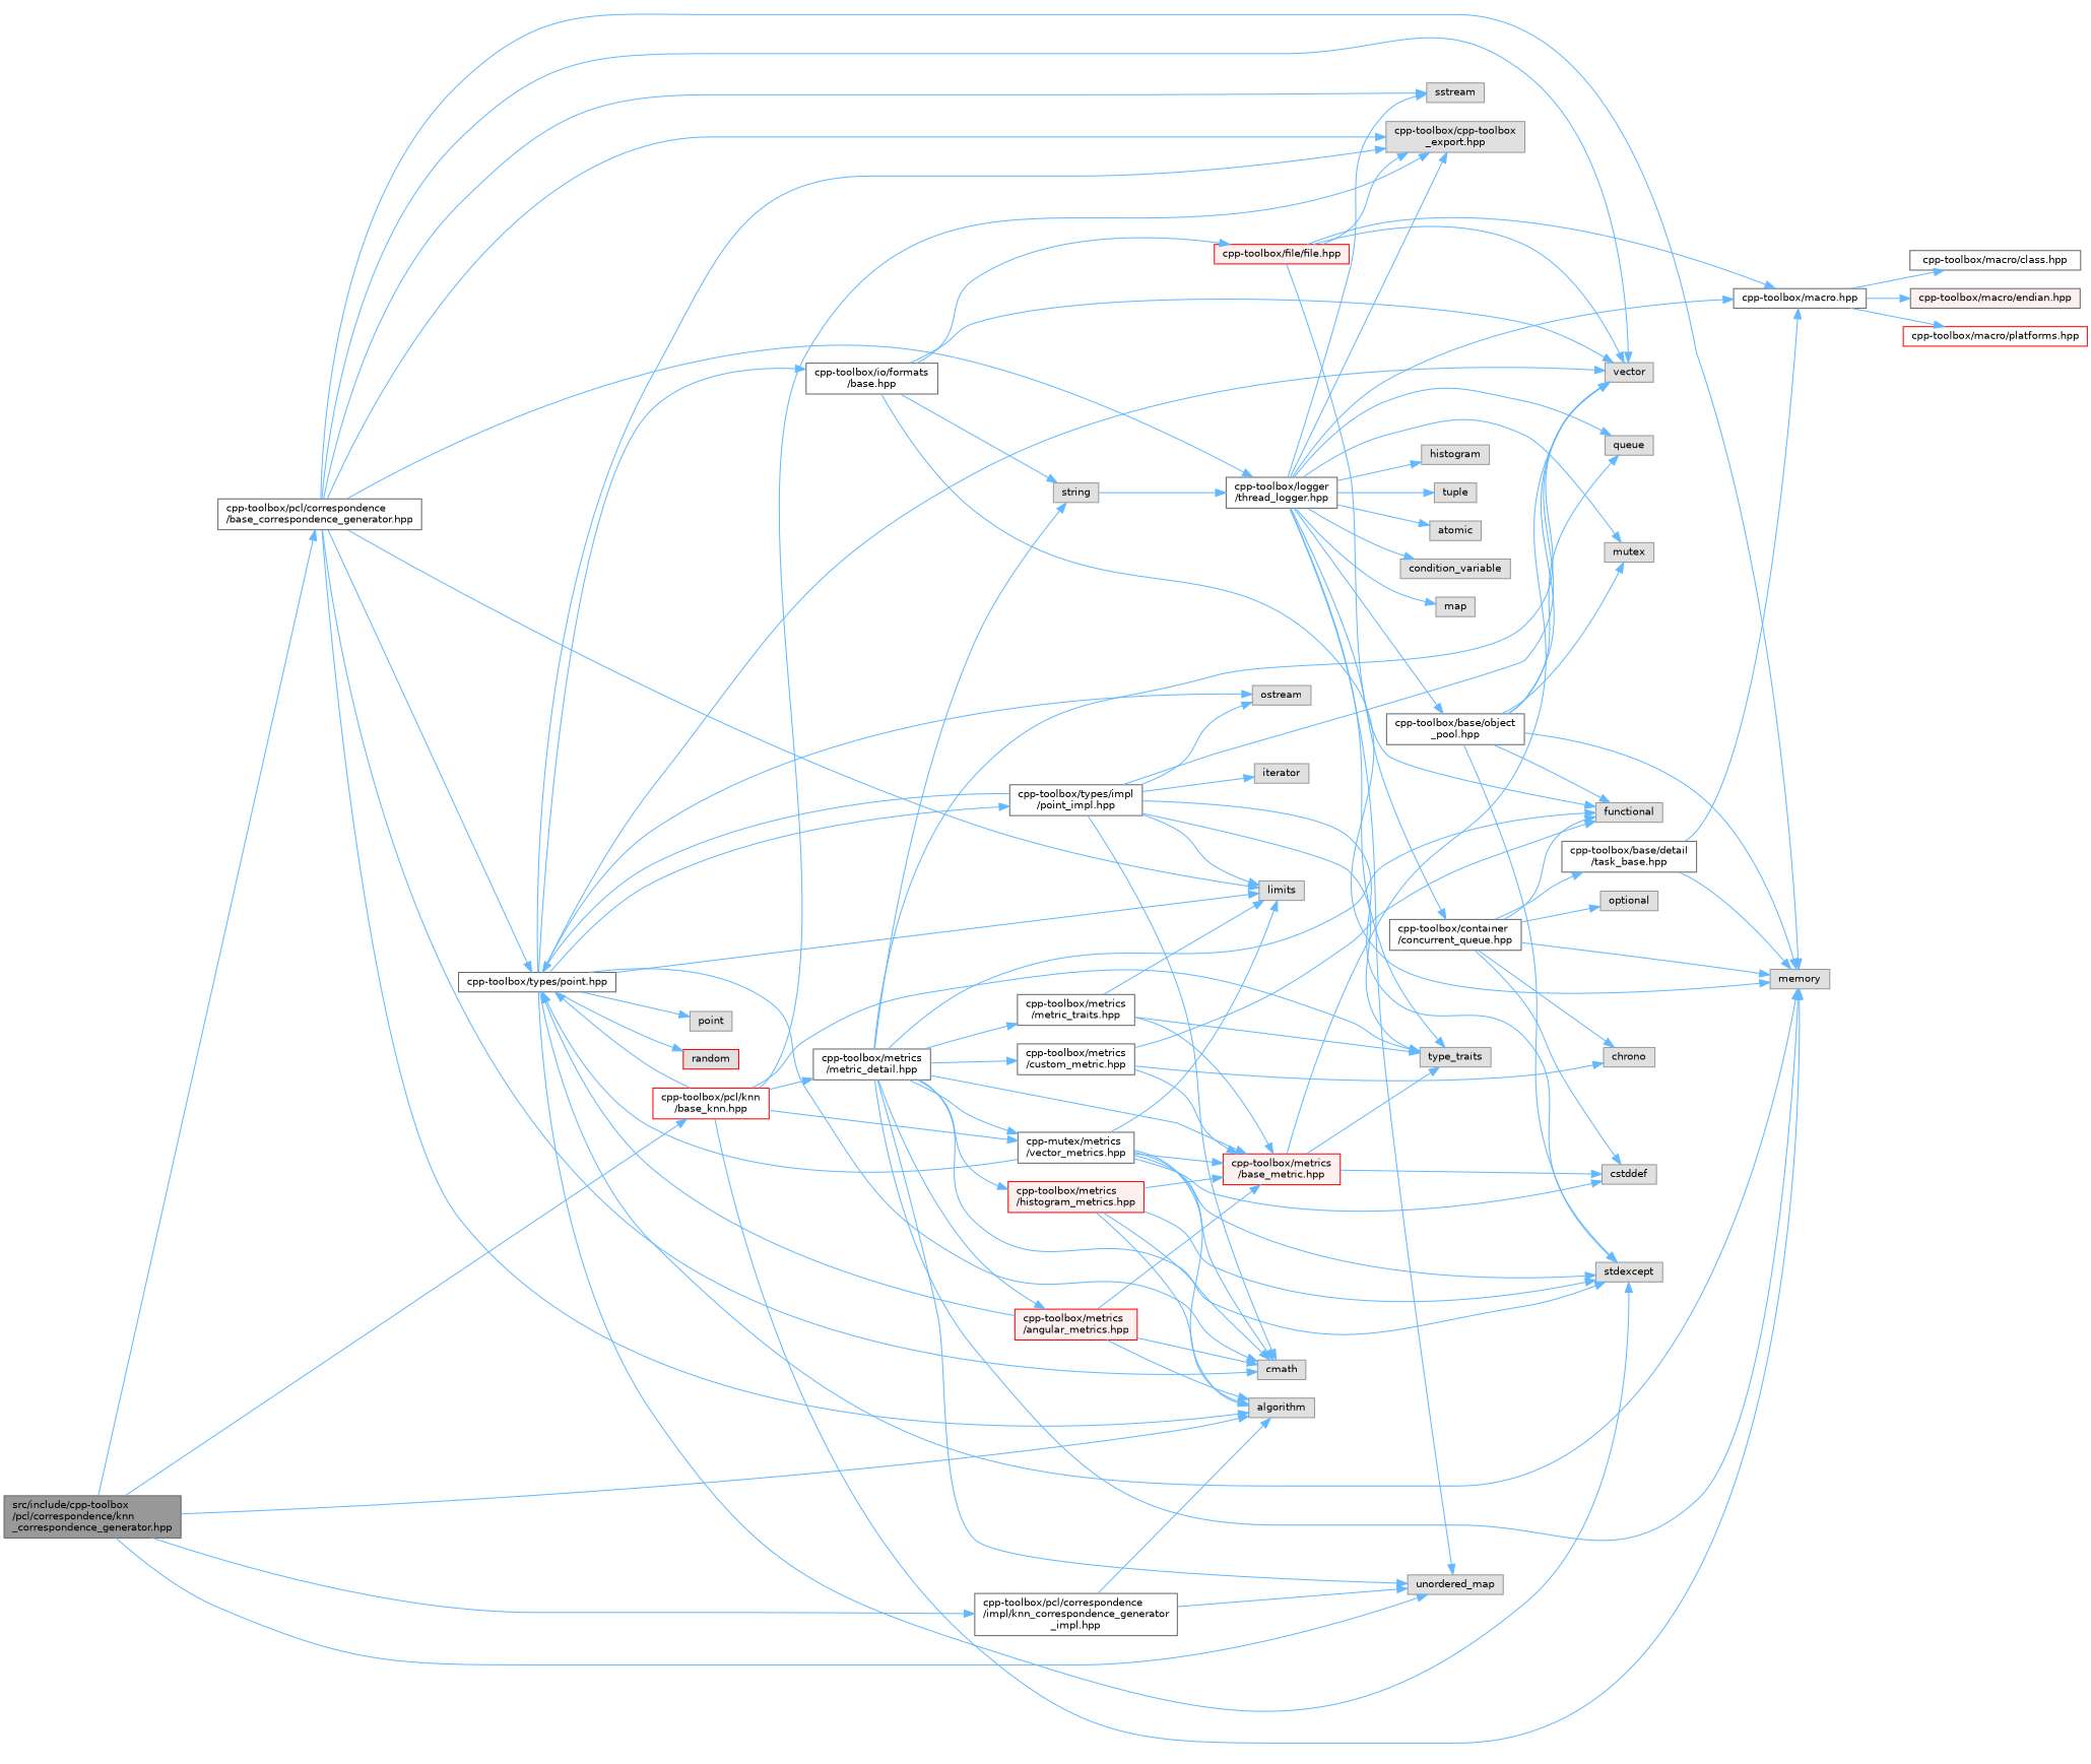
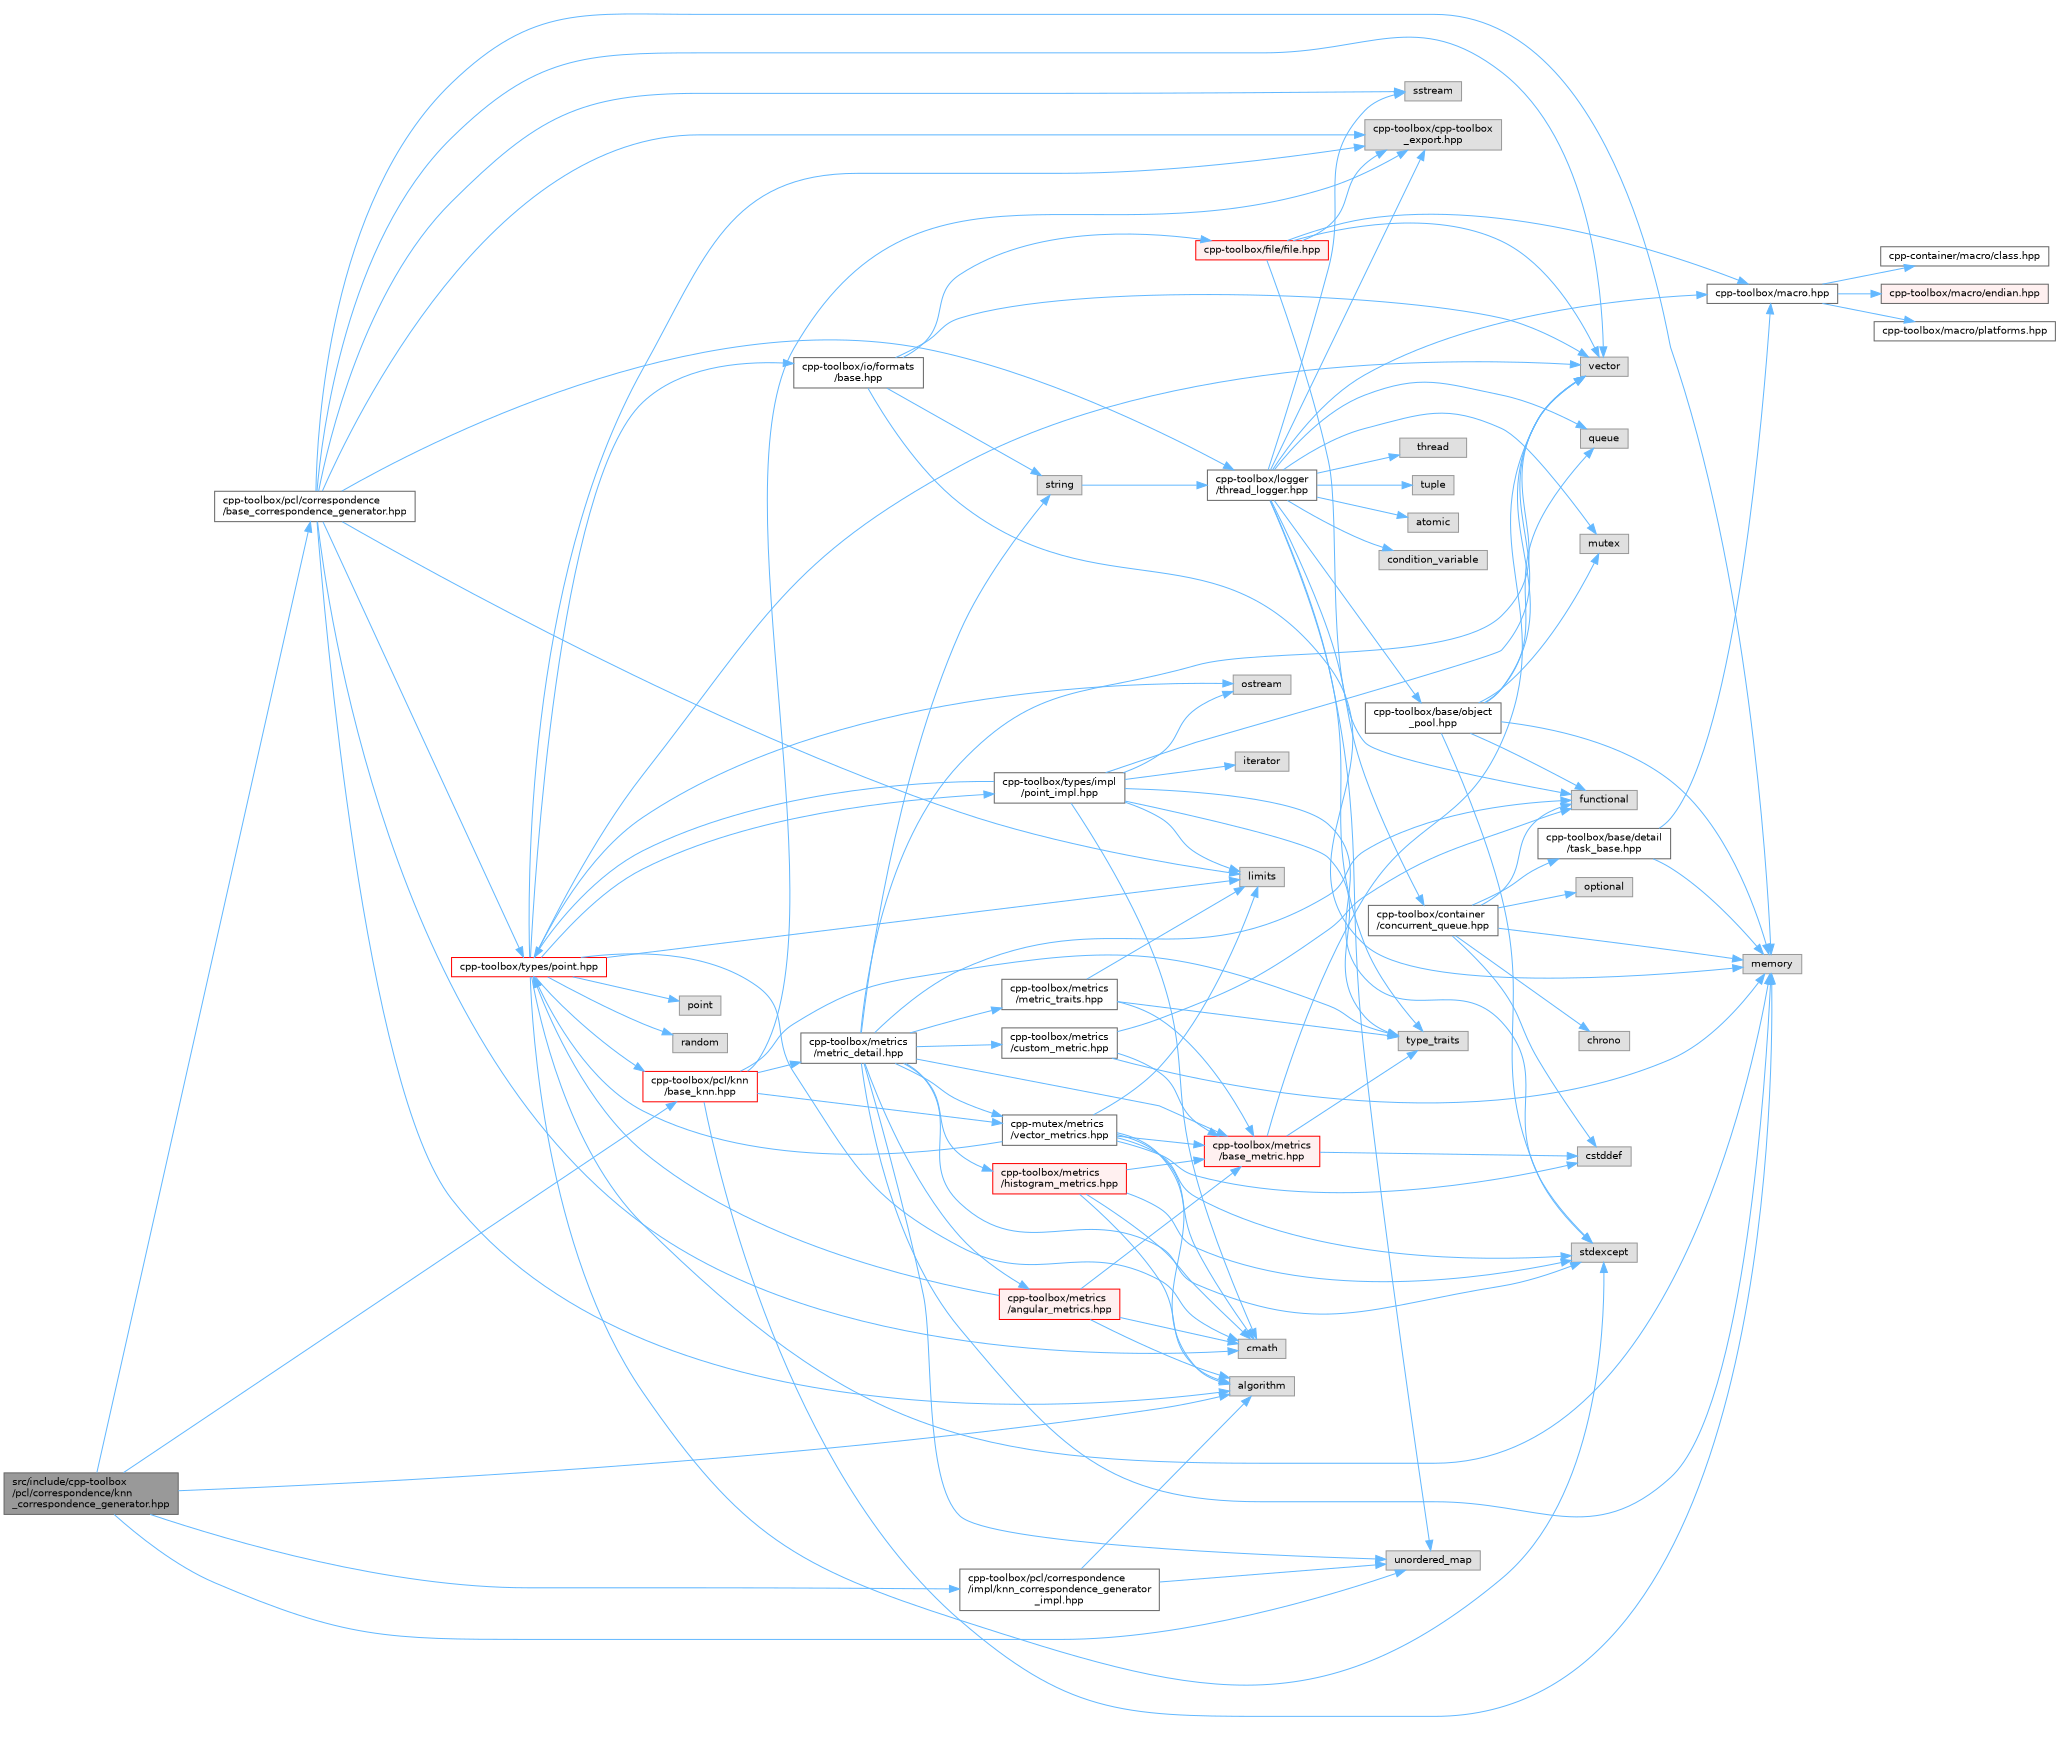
  digraph {
    rankdir=LR
    node [color=grey60 fillcolor="#E0E0E0" fontname=Helvetica fontsize=10 shape=box style=filled]
    edge [color=steelblue1 fontname=Helvetica fontsize=10 labelfontname=Helvetica labelfontsize=10 style=solid]
    n1 [color=gray40 fillcolor=grey60 fontcolor=black height=0.2 label="src/include/cpp-toolbox\l/pcl/correspondence/knn\l_correspondence_generator.hpp" width=0.4]
    n2 [color=grey40 fillcolor=white height=0.2 label="cpp-toolbox/pcl/correspondence\l/base_correspondence_generator.hpp" width=0.4]
    n3 [height=0.2 label=algorithm width=0.4]
    n4 [height=0.2 label=unordered_map width=0.4]
    n5 [color=red fillcolor=white height=0.2 label="cpp-toolbox/pcl/knn\l/base_knn.hpp" width=0.4]
    n6 [color=grey40 fillcolor=white height=0.2 label="cpp-toolbox/pcl/correspondence\l/impl/knn_correspondence_generator\l_impl.hpp" width=0.4]
    n7 [height=0.2 label=memory width=0.4]
    n8 [height=0.2 label=vector width=0.4]
    n9 [height=0.2 label=sstream width=0.4]
    n10 [height=0.2 label=limits width=0.4]
    n11 [height=0.2 label=cmath width=0.4]
-   n12 [color=grey40 fillcolor=white height=0.2 label="cpp-toolbox/types/point.hpp" width=0.4]
+   n12 [color=red fillcolor=white height=0.2 label="cpp-toolbox/types/point.hpp" width=0.4]
    n13 [height=0.2 label="cpp-toolbox/cpp-toolbox\l_export.hpp" width=0.4]
    n14 [color=grey40 fillcolor=white height=0.2 label="cpp-toolbox/logger\l/thread_logger.hpp" width=0.4]
    n15 [height=0.2 label=type_traits width=0.4]
    n16 [color=grey40 fillcolor=white height=0.2 label="cpp-mutex/metrics\l/vector_metrics.hpp" width=0.4]
    n17 [color=grey40 fillcolor=white height=0.2 label="cpp-toolbox/metrics\l/metric_detail.hpp" width=0.4]
    n18 [height=0.2 label=point width=0.4]
    n19 [height=0.2 label=ostream width=0.4]
-   n20 [color=red height=0.2 label=random width=0.4]
+   n20 [height=0.2 label=random width=0.4]
    n21 [height=0.2 label=stdexcept width=0.4]
    n22 [color=grey40 fillcolor=white height=0.2 label="cpp-toolbox/io/formats\l/base.hpp" width=0.4]
    n23 [color=grey40 fillcolor=white height=0.2 label="cpp-toolbox/types/impl\l/point_impl.hpp" width=0.4]
    n24 [color=grey40 fillcolor=white height=0.2 label="cpp-toolbox/macro.hpp" width=0.4]
    n25 [height=0.2 label=atomic width=0.4]
    n26 [height=0.2 label=condition_variable width=0.4]
-   n27 [height=0.2 label=map width=0.4]
    n28 [height=0.2 label=mutex width=0.4]
    n29 [height=0.2 label=queue width=0.4]
-   n30 [height=0.2 label=histogram width=0.4]
+   n30 [height=0.2 label=thread width=0.4]
    n31 [height=0.2 label=tuple width=0.4]
    n32 [color=grey40 fillcolor=white height=0.2 label="cpp-toolbox/container\l/concurrent_queue.hpp" width=0.4]
    n33 [color=grey40 fillcolor=white height=0.2 label="cpp-toolbox/base/object\l_pool.hpp" width=0.4]
    n34 [height=0.2 label=string width=0.4]
    n35 [color=red fillcolor="#FFF0F0" height=0.2 label="cpp-toolbox/file/file.hpp" width=0.4]
    n36 [height=0.2 label=iterator width=0.4]
    n37 [height=0.2 label=functional width=0.4]
-   n38 [color=grey40 fillcolor=white height=0.2 label="cpp-toolbox/macro/class.hpp" width=0.4]
+   n38 [color=grey40 fillcolor=white height=0.2 label="cpp-container/macro/class.hpp" width=0.4]
    n39 [color=grey40 fillcolor="#FFF0F0" height=0.2 label="cpp-toolbox/macro/endian.hpp" width=0.4]
-   n40 [color=red fillcolor=white height=0.2 label="cpp-toolbox/macro/platforms.hpp" width=0.4]
+   n40 [color=grey40 fillcolor=white height=0.2 label="cpp-toolbox/macro/platforms.hpp" width=0.4]
    n41 [height=0.2 label=chrono width=0.4]
    n42 [height=0.2 label=cstddef width=0.4]
    n43 [height=0.2 label=optional width=0.4]
    n44 [color=grey40 fillcolor=white height=0.2 label="cpp-toolbox/base/detail\l/task_base.hpp" width=0.4]
    n45 [color=red fillcolor="#FFF0F0" height=0.2 label="cpp-toolbox/metrics\l/base_metric.hpp" width=0.4]
    n46 [color=grey40 fillcolor=white height=0.2 label="cpp-toolbox/metrics\l/metric_traits.hpp" width=0.4]
    n47 [color=red fillcolor="#FFF0F0" height=0.2 label="cpp-toolbox/metrics\l/histogram_metrics.hpp" width=0.4]
    n48 [color=red fillcolor="#FFF0F0" height=0.2 label="cpp-toolbox/metrics\l/angular_metrics.hpp" width=0.4]
    n49 [color=grey40 fillcolor=white height=0.2 label="cpp-toolbox/metrics\l/custom_metric.hpp" width=0.4]
    n1 -> n2
    n1 -> n3
    n1 -> n4
    n1 -> n5
    n1 -> n6
    n2 -> n3
    n2 -> n7
    n2 -> n8
    n2 -> n9
    n2 -> n10
    n2 -> n11
    n2 -> n12
    n2 -> n13
    n2 -> n14
    n5 -> n7
-   n5 -> n12
+   n12 -> n5
    n5 -> n13
    n5 -> n15
    n5 -> n16
    n5 -> n17
    n6 -> n3
    n6 -> n4
    n12 -> n7
    n12 -> n8
    n12 -> n10
    n12 -> n11
    n12 -> n13
    n12 -> n18
    n12 -> n19
    n12 -> n20
    n12 -> n21
    n12 -> n22
    n12 -> n23
    n14 -> n4
    n14 -> n9
    n14 -> n13
    n14 -> n15
    n14 -> n24
    n14 -> n25
    n14 -> n26
-   n14 -> n27
    n14 -> n28
    n14 -> n29
    n14 -> n30
    n14 -> n31
    n14 -> n32
    n14 -> n33
    n16 -> n3
    n16 -> n10
    n16 -> n11
    n16 -> n12
    n16 -> n21
    n16 -> n42
    n16 -> n45
    n17 -> n4
    n17 -> n7
    n17 -> n8
    n17 -> n16
    n17 -> n21
    n17 -> n34
    n17 -> n37
    n17 -> n45
    n17 -> n46
    n17 -> n47
    n17 -> n48
    n17 -> n49
    n22 -> n7
    n22 -> n8
    n22 -> n34
    n22 -> n35
    n23 -> n8
    n23 -> n10
    n23 -> n11
    n23 -> n12
    n23 -> n15
    n23 -> n19
    n23 -> n21
    n23 -> n36
    n24 -> n38
    n24 -> n39
    n24 -> n40
    n32 -> n7
    n32 -> n37
    n32 -> n41
    n32 -> n42
    n32 -> n43
    n32 -> n44
    n33 -> n7
    n33 -> n8
    n33 -> n21
    n33 -> n28
    n33 -> n29
    n33 -> n37
    n34 -> n14
    n35 -> n8
    n35 -> n13
    n35 -> n24
    n35 -> n37
    n44 -> n7
    n44 -> n24
    n45 -> n8
    n45 -> n15
    n45 -> n42
    n46 -> n10
    n46 -> n15
    n46 -> n45
    n47 -> n3
    n47 -> n11
    n47 -> n21
    n47 -> n45
    n48 -> n3
    n48 -> n11
    n48 -> n12
    n48 -> n45
-   n49 -> n41
+   n49 -> n7
    n49 -> n37
    n49 -> n45
  }
